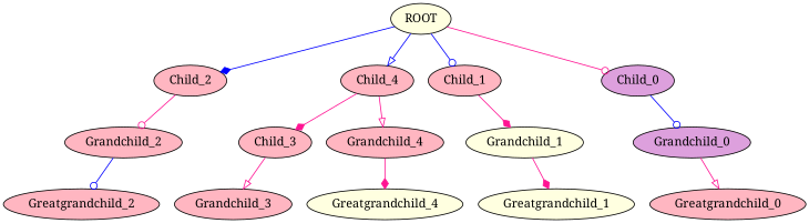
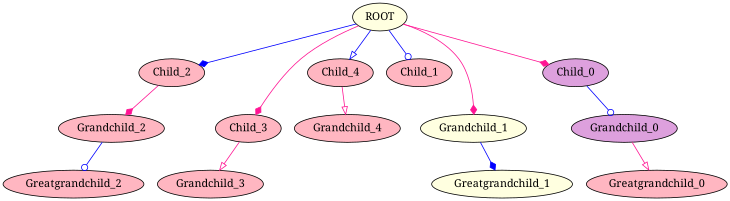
  strict digraph {
    fontname="Noto Serif"
    node [fillcolor=lightpink fontname="Noto Serif" style=filled]
    edge [arrowhead=odot color=deeppink fontname="Noto Serif"]
    Grandchild_2
    Greatgrandchild_2
    Child_2
    ROOT [fillcolor=lightyellow]
    Child_4
    Child_1
    Child_3
    Child_0 [fillcolor=plum]
    Grandchild_4
    Grandchild_1 [fillcolor=lightyellow]
    Grandchild_3
    Grandchild_0 [fillcolor=plum]
-   Greatgrandchild_4 [fillcolor=lightyellow]
    Greatgrandchild_1 [fillcolor=lightyellow]
    Greatgrandchild_0
    Grandchild_2 -> Greatgrandchild_2 [color=blue]
-   Child_2 -> Grandchild_2
+   Child_2 -> Grandchild_2 [arrowhead=diamond]
    ROOT -> Child_2 [arrowhead=diamond color=blue]
    ROOT -> Child_4 [arrowhead=onormal color=blue]
    ROOT -> Child_1 [color=blue]
-   Child_4 -> Child_3 [arrowhead=diamond]
-   ROOT -> Child_0
+   ROOT -> Child_3 [arrowhead=diamond]
+   ROOT -> Child_0 [arrowhead=diamond]
    Child_4 -> Grandchild_4 [arrowhead=onormal]
-   Child_1 -> Grandchild_1 [arrowhead=diamond]
+   ROOT -> Grandchild_1 [arrowhead=diamond]
    Child_3 -> Grandchild_3 [arrowhead=onormal]
    Child_0 -> Grandchild_0 [color=blue]
-   Grandchild_4 -> Greatgrandchild_4 [arrowhead=diamond]
-   Grandchild_1 -> Greatgrandchild_1 [arrowhead=diamond]
+   Grandchild_1 -> Greatgrandchild_1 [arrowhead=diamond color=blue]
    Grandchild_0 -> Greatgrandchild_0 [arrowhead=onormal]
  }
